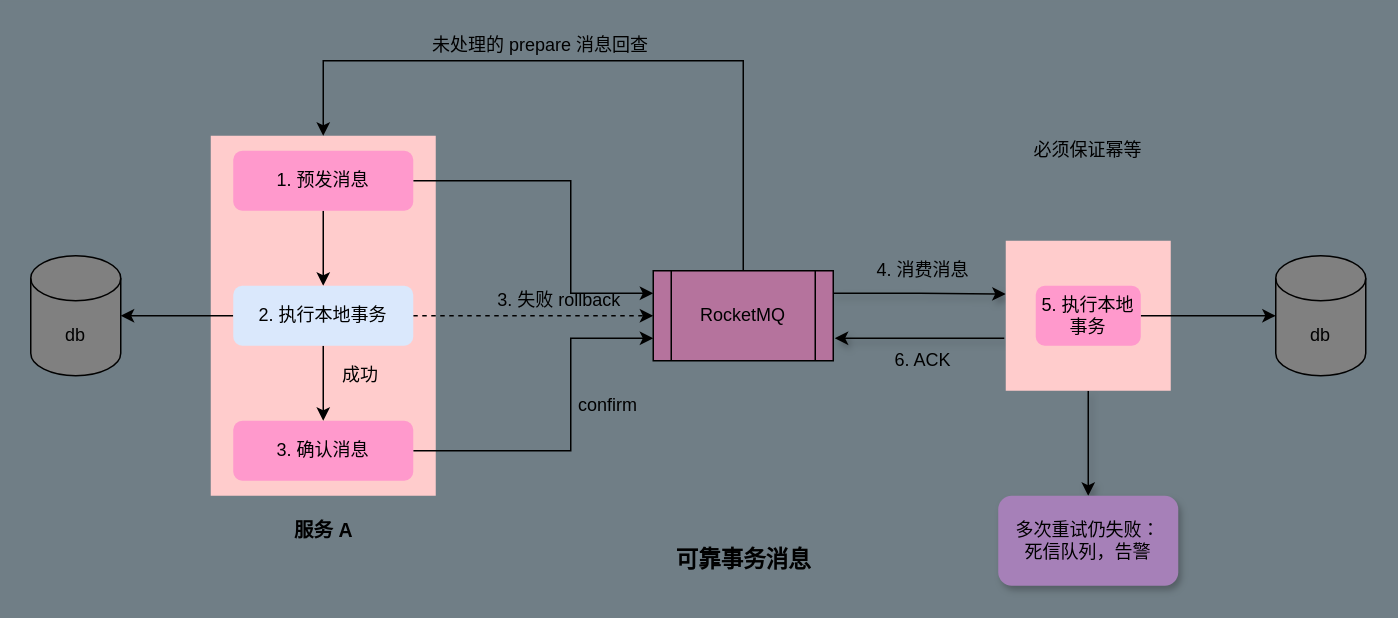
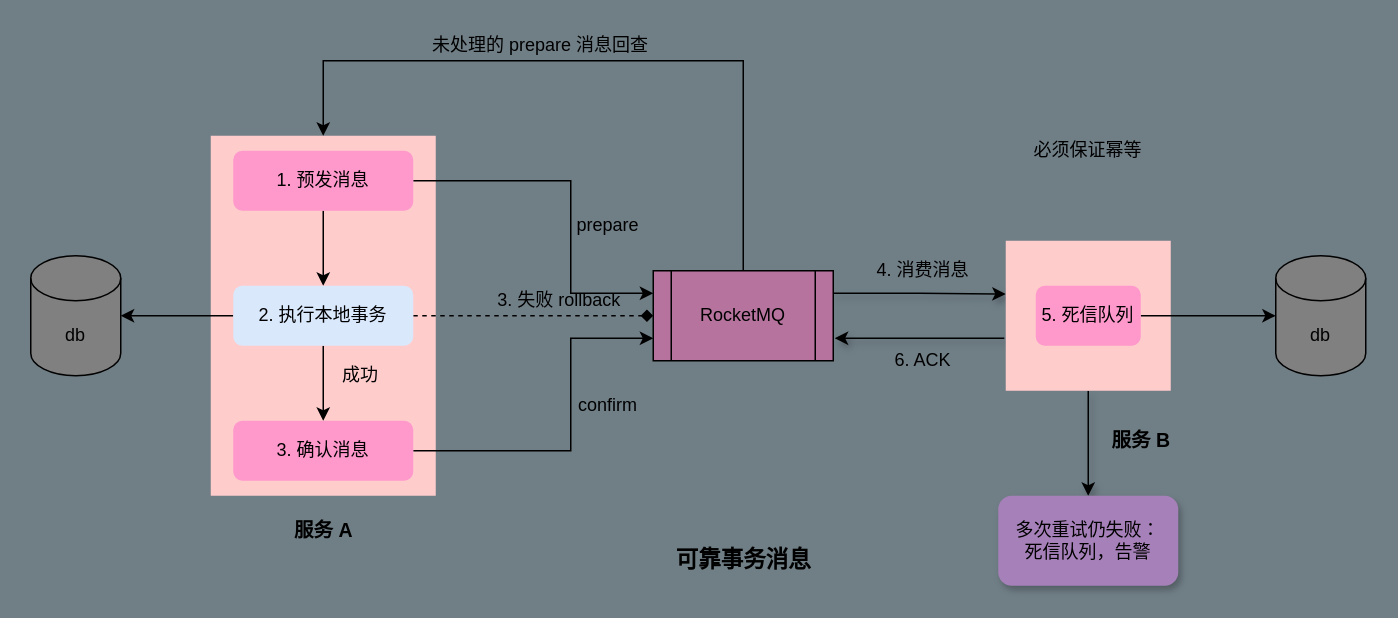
  <mxCell id="0" />
  <mxCell id="1" parent="0" />
  <mxCell id="2" value="" style="rounded=0;whiteSpace=wrap;html=1;fillColor=#FFCCCC;strokeColor=none;" parent="1" vertex="1"><mxGeometry x="140" y="90" width="150" height="240" as="geometry" /></mxCell>
  <mxCell id="3" style="edgeStyle=orthogonalEdgeStyle;rounded=0;orthogonalLoop=1;jettySize=auto;html=1;entryX=0.5;entryY=0;entryDx=0;entryDy=0;exitX=0.5;exitY=0;exitDx=0;exitDy=0;" parent="1" source="6" target="2" edge="1"><mxGeometry relative="1" as="geometry"><Array as="points"><mxPoint x="495" y="40" /><mxPoint x="215" y="40" /></Array></mxGeometry></mxCell>
  <mxCell id="4" style="edgeStyle=orthogonalEdgeStyle;rounded=0;orthogonalLoop=1;jettySize=auto;html=1;exitX=1;exitY=0.25;exitDx=0;exitDy=0;entryX=0;entryY=0.355;entryDx=0;entryDy=0;entryPerimeter=0;shadow=1;startArrow=none;startFill=0;endArrow=classic;endFill=1;" parent="1" source="6" target="24" edge="1"><mxGeometry relative="1" as="geometry" /></mxCell>
  <mxCell id="5" style="edgeStyle=orthogonalEdgeStyle;rounded=0;orthogonalLoop=1;jettySize=auto;html=1;exitX=1;exitY=0.75;exitDx=0;exitDy=0;shadow=1;startArrow=classic;startFill=1;endArrow=none;endFill=0;" parent="1" edge="1"><mxGeometry relative="1" as="geometry"><mxPoint x="556" y="225" as="sourcePoint" /><mxPoint x="669" y="225" as="targetPoint" /></mxGeometry></mxCell>
  <mxCell id="6" value="RocketMQ" style="shape=process;whiteSpace=wrap;html=1;backgroundOutline=1;fillColor=#B5739D;" parent="1" vertex="1"><mxGeometry x="435" y="180" width="120" height="60" as="geometry" /></mxCell>
  <mxCell id="7" style="edgeStyle=orthogonalEdgeStyle;rounded=0;orthogonalLoop=1;jettySize=auto;html=1;entryX=0;entryY=0.25;entryDx=0;entryDy=0;" parent="1" source="9" target="6" edge="1"><mxGeometry relative="1" as="geometry"><Array as="points"><mxPoint x="380" y="120" /><mxPoint x="380" y="195" /></Array></mxGeometry></mxCell>
  <mxCell id="8" style="edgeStyle=orthogonalEdgeStyle;rounded=0;orthogonalLoop=1;jettySize=auto;html=1;entryX=0.5;entryY=0;entryDx=0;entryDy=0;" parent="1" source="9" target="19" edge="1"><mxGeometry relative="1" as="geometry" /></mxCell>
  <mxCell id="9" value="1. 预发消息" style="rounded=1;whiteSpace=wrap;html=1;strokeColor=none;fillColor=#FF99CC;" parent="1" vertex="1"><mxGeometry x="155" y="100" width="120" height="40" as="geometry" /></mxCell>
+ <mxCell id="10" value="prepare" style="text;html=1;strokeColor=none;fillColor=none;align=center;verticalAlign=middle;whiteSpace=wrap;rounded=0;" parent="1" vertex="1"><mxGeometry x="375" y="140" width="60" height="20" as="geometry" /></mxCell>
  <mxCell id="11" style="edgeStyle=orthogonalEdgeStyle;rounded=0;orthogonalLoop=1;jettySize=auto;html=1;entryX=0;entryY=0.75;entryDx=0;entryDy=0;" parent="1" source="12" target="6" edge="1"><mxGeometry relative="1" as="geometry"><Array as="points"><mxPoint x="380" y="300" /><mxPoint x="380" y="225" /></Array></mxGeometry></mxCell>
  <mxCell id="12" value="3. 确认消息" style="rounded=1;whiteSpace=wrap;html=1;strokeColor=none;fillColor=#FF99CC;" parent="1" vertex="1"><mxGeometry x="155" y="280" width="120" height="40" as="geometry" /></mxCell>
  <mxCell id="13" value="confirm" style="text;html=1;strokeColor=none;fillColor=none;align=center;verticalAlign=middle;whiteSpace=wrap;rounded=0;" parent="1" vertex="1"><mxGeometry x="375" y="260" width="60" height="20" as="geometry" /></mxCell>
  <mxCell id="14" style="edgeStyle=orthogonalEdgeStyle;rounded=0;orthogonalLoop=1;jettySize=auto;html=1;exitX=0.5;exitY=1;exitDx=0;exitDy=0;" parent="1" source="13" target="13" edge="1"><mxGeometry relative="1" as="geometry" /></mxCell>
  <mxCell id="15" value="db" style="shape=cylinder3;whiteSpace=wrap;html=1;boundedLbl=1;backgroundOutline=1;size=15;strokeColor=#000000;fillColor=#808080;" parent="1" vertex="1"><mxGeometry x="20" y="170" width="60" height="80" as="geometry" /></mxCell>
  <mxCell id="16" style="edgeStyle=orthogonalEdgeStyle;rounded=0;orthogonalLoop=1;jettySize=auto;html=1;entryX=1;entryY=0.5;entryDx=0;entryDy=0;entryPerimeter=0;" parent="1" source="19" target="15" edge="1"><mxGeometry relative="1" as="geometry" /></mxCell>
- <mxCell id="17" style="edgeStyle=orthogonalEdgeStyle;rounded=0;orthogonalLoop=1;jettySize=auto;html=1;dashed=1;" parent="1" source="19" target="6" edge="1"><mxGeometry relative="1" as="geometry" /></mxCell>
+ <mxCell id="17" style="edgeStyle=orthogonalEdgeStyle;rounded=0;orthogonalLoop=1;jettySize=auto;html=1;dashed=1;endArrow=diamond;" parent="1" source="19" target="6" edge="1"><mxGeometry relative="1" as="geometry" /></mxCell>
  <mxCell id="18" style="edgeStyle=orthogonalEdgeStyle;rounded=0;orthogonalLoop=1;jettySize=auto;html=1;entryX=0.5;entryY=0;entryDx=0;entryDy=0;" parent="1" source="19" target="12" edge="1"><mxGeometry relative="1" as="geometry" /></mxCell>
  <mxCell id="19" value="2. 执行本地事务" style="rounded=1;whiteSpace=wrap;html=1;strokeColor=none;fillColor=#dae8fc;" parent="1" vertex="1"><mxGeometry x="155" y="190" width="120" height="40" as="geometry" /></mxCell>
  <mxCell id="20" value="3. 失败 rollback" style="text;html=1;strokeColor=none;fillColor=none;align=center;verticalAlign=middle;whiteSpace=wrap;rounded=0;" parent="1" vertex="1"><mxGeometry x="325" y="190" width="95" height="20" as="geometry" /></mxCell>
  <mxCell id="21" value="成功" style="text;html=1;strokeColor=none;fillColor=none;align=center;verticalAlign=middle;whiteSpace=wrap;rounded=0;" parent="1" vertex="1"><mxGeometry x="220" y="240" width="40" height="20" as="geometry" /></mxCell>
  <mxCell id="22" value="未处理的 prepare 消息回查" style="text;html=1;strokeColor=none;fillColor=none;align=center;verticalAlign=middle;whiteSpace=wrap;rounded=0;" parent="1" vertex="1"><mxGeometry x="285" y="20" width="150" height="20" as="geometry" /></mxCell>
  <mxCell id="23" style="edgeStyle=orthogonalEdgeStyle;rounded=0;orthogonalLoop=1;jettySize=auto;html=1;shadow=1;startArrow=none;startFill=0;endArrow=classic;endFill=1;strokeColor=#000000;" edge="1" parent="1" source="24" target="34"><mxGeometry relative="1" as="geometry" /></mxCell>
  <mxCell id="24" value="" style="rounded=0;whiteSpace=wrap;html=1;fillColor=#FFCCCC;strokeColor=none;" parent="1" vertex="1"><mxGeometry x="670" y="160" width="110" height="100" as="geometry" /></mxCell>
  <mxCell id="25" value="4. 消费消息" style="text;html=1;strokeColor=none;fillColor=none;align=center;verticalAlign=middle;whiteSpace=wrap;rounded=0;" parent="1" vertex="1"><mxGeometry x="580" y="170" width="70" height="20" as="geometry" /></mxCell>
  <mxCell id="26" value="6. ACK" style="text;html=1;strokeColor=none;fillColor=none;align=center;verticalAlign=middle;whiteSpace=wrap;rounded=0;" parent="1" vertex="1"><mxGeometry x="580" y="230" width="70" height="20" as="geometry" /></mxCell>
  <mxCell id="27" value="db" style="shape=cylinder3;whiteSpace=wrap;html=1;boundedLbl=1;backgroundOutline=1;size=15;strokeColor=#000000;fillColor=#808080;" parent="1" vertex="1"><mxGeometry x="850" y="170" width="60" height="80" as="geometry" /></mxCell>
  <mxCell id="28" style="edgeStyle=orthogonalEdgeStyle;rounded=0;orthogonalLoop=1;jettySize=auto;html=1;entryX=0;entryY=0.5;entryDx=0;entryDy=0;entryPerimeter=0;startArrow=none;startFill=0;endArrow=classic;endFill=1;" parent="1" source="29" target="27" edge="1"><mxGeometry relative="1" as="geometry" /></mxCell>
- <mxCell id="29" value="5. 执行本地事务" style="rounded=1;whiteSpace=wrap;html=1;strokeColor=none;fillColor=#FF99CC;" parent="1" vertex="1"><mxGeometry x="690" y="190" width="70" height="40" as="geometry" /></mxCell>
+ <mxCell id="29" value="5. 死信队列" style="rounded=1;whiteSpace=wrap;html=1;strokeColor=none;fillColor=#FF99CC;" parent="1" vertex="1"><mxGeometry x="690" y="190" width="70" height="40" as="geometry" /></mxCell>
  <mxCell id="30" value="必须保证幂等" style="text;html=1;strokeColor=none;fillColor=none;align=center;verticalAlign=middle;whiteSpace=wrap;rounded=0;" parent="1" vertex="1"><mxGeometry x="665" y="90" width="120" height="20" as="geometry" /></mxCell>
  <mxCell id="31" value="&lt;font style=&quot;font-size: 15px&quot;&gt;可靠事务消息&lt;/font&gt;" style="text;strokeColor=none;fillColor=none;html=1;fontSize=24;fontStyle=1;verticalAlign=middle;align=center;" parent="1" vertex="1"><mxGeometry x="445" y="350" width="100" height="40" as="geometry" /></mxCell>
  <mxCell id="32" value="&lt;font style=&quot;font-size: 13px&quot;&gt;服务 A&lt;/font&gt;" style="text;strokeColor=none;fillColor=none;html=1;fontSize=24;fontStyle=1;verticalAlign=middle;align=center;" parent="1" vertex="1"><mxGeometry x="165" y="340" width="100" height="20" as="geometry" /></mxCell>
+ <mxCell id="33" value="&lt;font style=&quot;font-size: 13px&quot;&gt;服务 B&lt;/font&gt;" style="text;strokeColor=none;fillColor=none;html=1;fontSize=24;fontStyle=1;verticalAlign=middle;align=center;" parent="1" vertex="1"><mxGeometry x="710" y="280" width="100" height="20" as="geometry" /></mxCell>
  <mxCell id="34" value="多次重试仍失败：&lt;br&gt;死信队列，告警" style="rounded=1;whiteSpace=wrap;html=1;shadow=1;strokeColor=none;fillColor=#A680B8;" vertex="1" parent="1"><mxGeometry x="665" y="330" width="120" height="60" as="geometry" /></mxCell>
